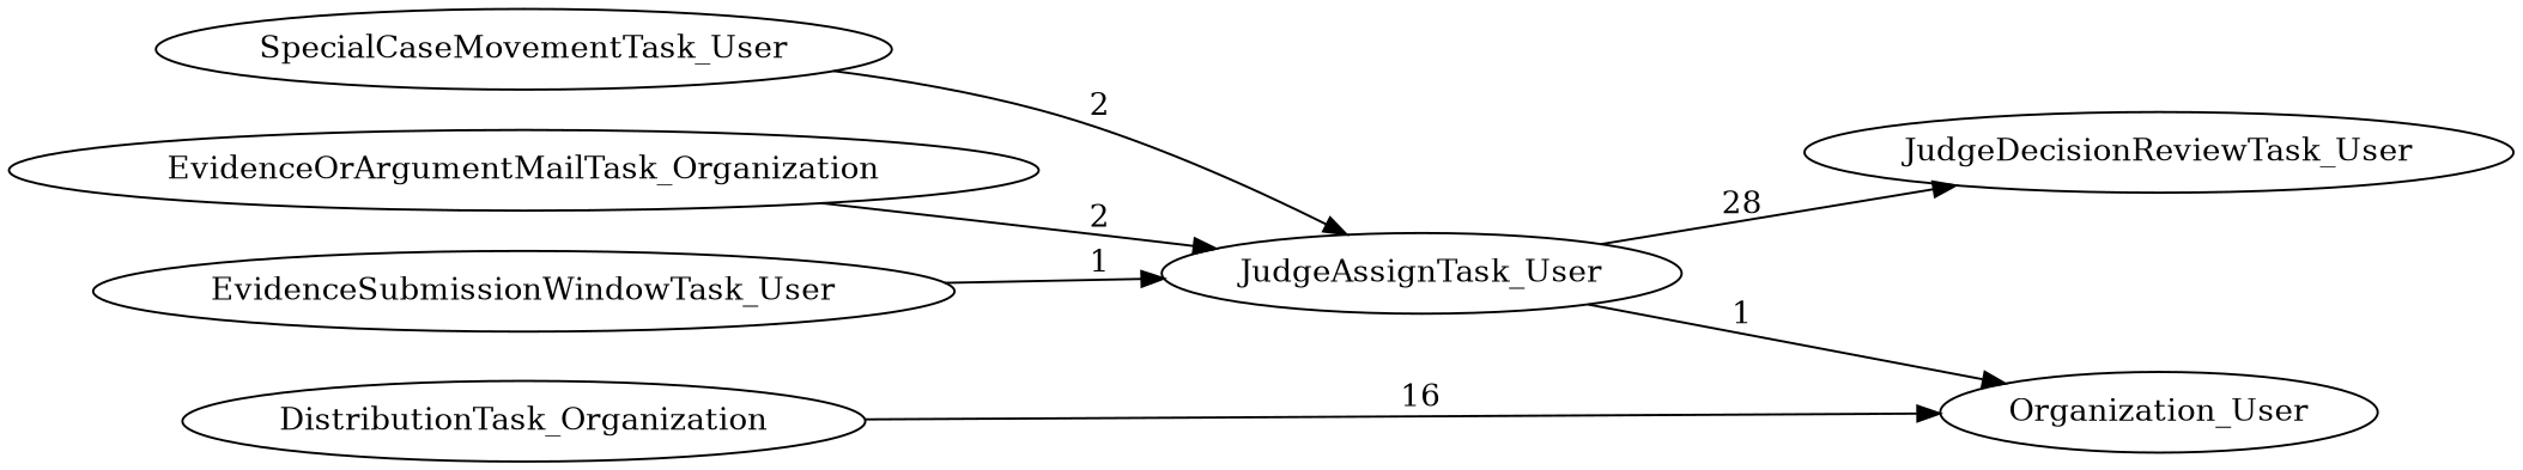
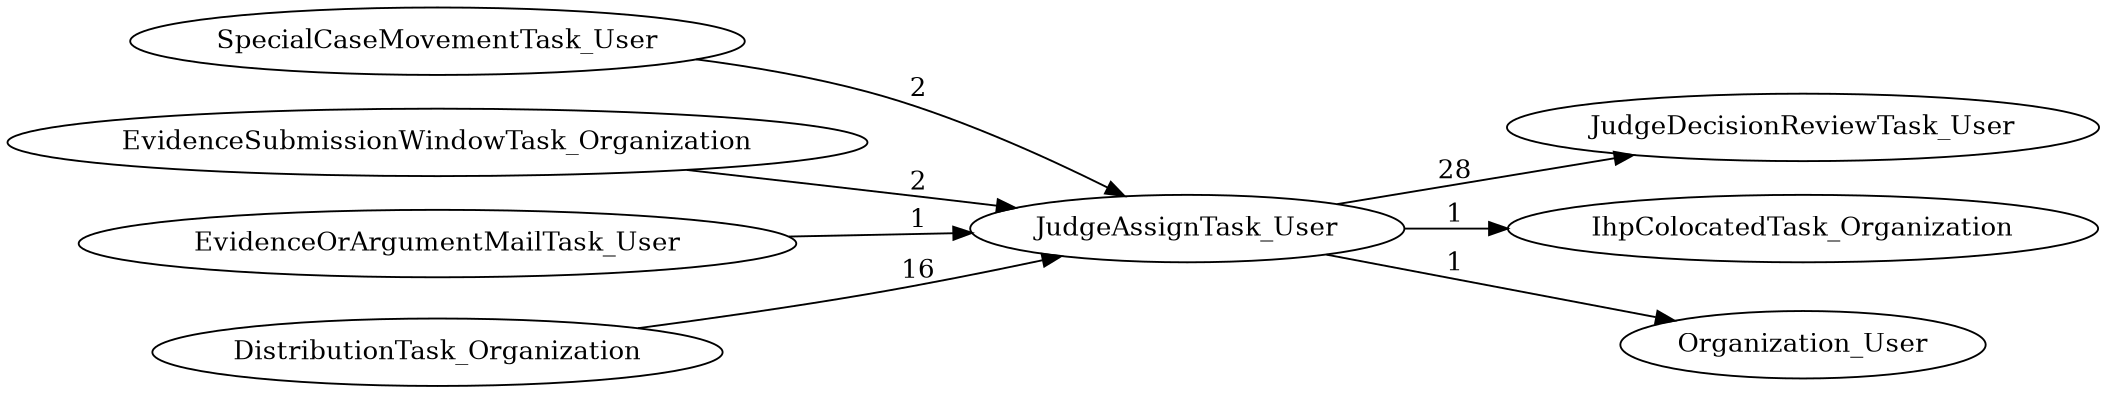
  digraph {
    rankdir=LR
    DistributionTask_Organization
    JudgeAssignTask_User
    JudgeDecisionReviewTask_User
+   IhpColocatedTask_Organization
    n5 [label=Organization_User]
-   EvidenceSubmissionWindowTask_Organization [label=EvidenceOrArgumentMailTask_Organization]
-   EvidenceOrArgumentMailTask_User [label=EvidenceSubmissionWindowTask_User]
+   EvidenceSubmissionWindowTask_Organization
+   EvidenceOrArgumentMailTask_User
    SpecialCaseMovementTask_User
-   DistributionTask_Organization -> n5 [label=16]
+   DistributionTask_Organization -> JudgeAssignTask_User [label=16]
    JudgeAssignTask_User -> JudgeDecisionReviewTask_User [label=28]
+   JudgeAssignTask_User -> IhpColocatedTask_Organization [label=1]
    JudgeAssignTask_User -> n5 [label=1]
    EvidenceSubmissionWindowTask_Organization -> JudgeAssignTask_User [label=2]
    EvidenceOrArgumentMailTask_User -> JudgeAssignTask_User [label=1]
    SpecialCaseMovementTask_User -> JudgeAssignTask_User [label=2]
  }
